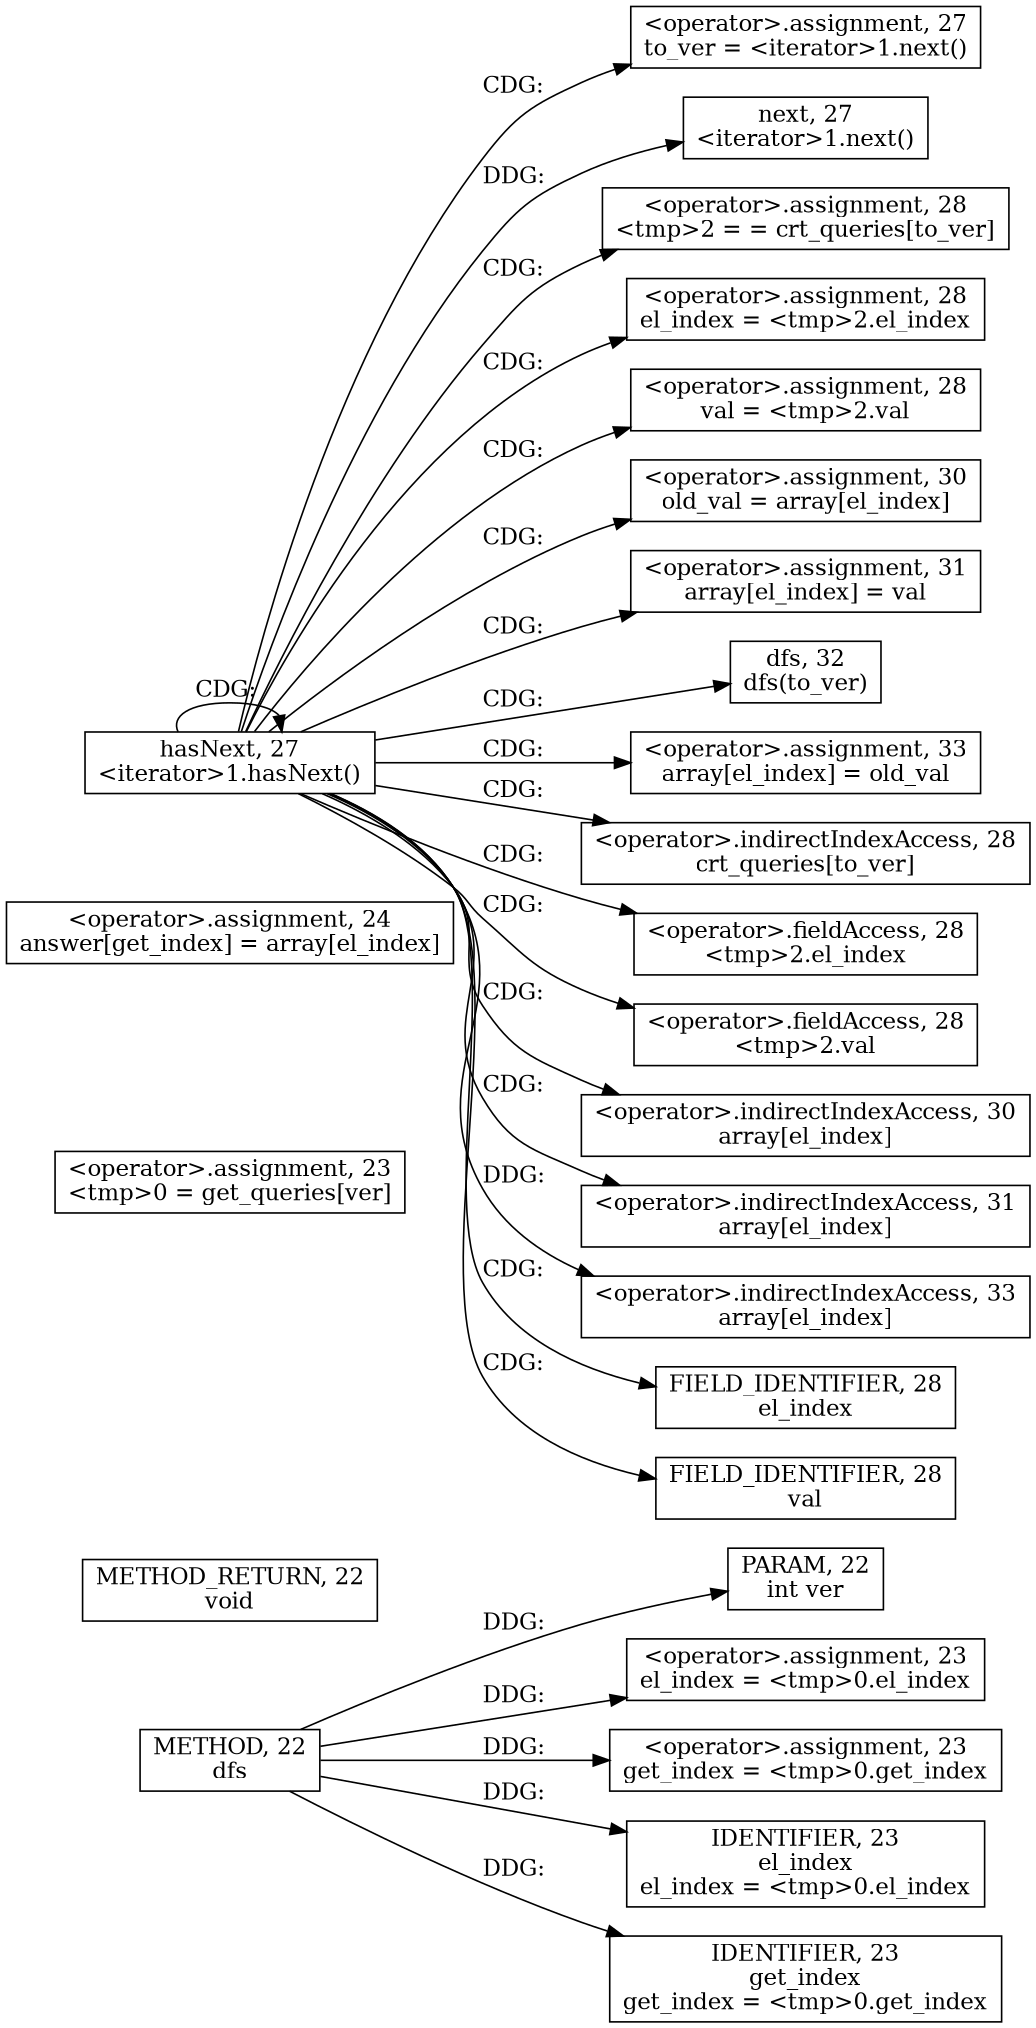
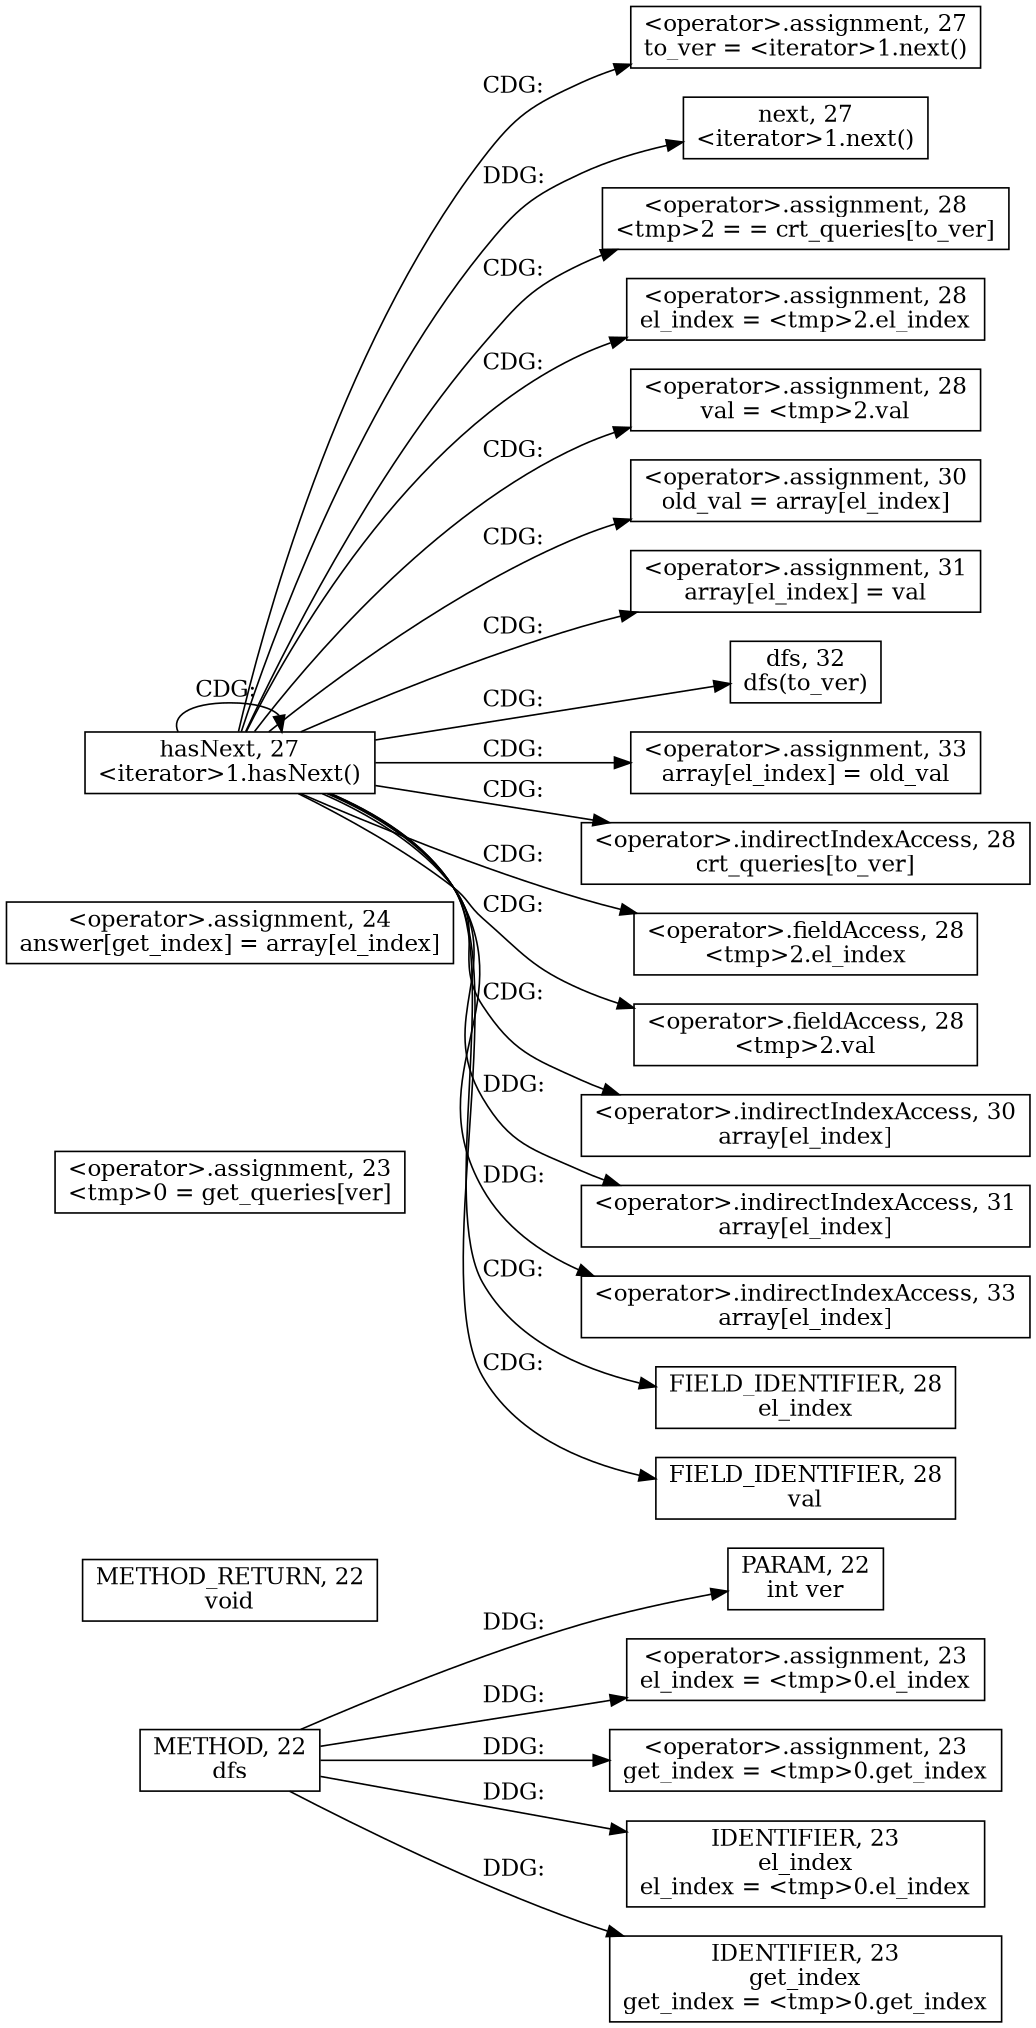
  digraph {
    rankdir=LR
    node [shape=rect]
    n1 [label=<METHOD, 22<BR/>dfs>]
    n2 [label=<PARAM, 22<BR/>int ver>]
    n3 [label=<&lt;operator&gt;.assignment, 23<BR/>el_index = &lt;tmp&gt;0.el_index>]
    n4 [label=<&lt;operator&gt;.assignment, 23<BR/>get_index = &lt;tmp&gt;0.get_index>]
    n5 [label=<IDENTIFIER, 23<BR/>el_index<BR/>el_index = &lt;tmp&gt;0.el_index>]
    n6 [label=<IDENTIFIER, 23<BR/>get_index<BR/>get_index = &lt;tmp&gt;0.get_index>]
    n7 [label=<METHOD_RETURN, 22<BR/>void>]
    n8 [label=<&lt;operator&gt;.assignment, 23<BR/>&lt;tmp&gt;0 = get_queries[ver]>]
    n9 [label=<&lt;operator&gt;.assignment, 24<BR/>answer[get_index] = array[el_index]>]
    n10 [label=<hasNext, 27<BR/>&lt;iterator&gt;1.hasNext()>]
    n11 [label=<&lt;operator&gt;.assignment, 27<BR/>to_ver = &lt;iterator&gt;1.next()>]
    n12 [label=<next, 27<BR/>&lt;iterator&gt;1.next()>]
    n13 [label=<&lt;operator&gt;.assignment, 28<BR/>&lt;tmp&gt;2 = = crt_queries[to_ver]>]
    n14 [label=<&lt;operator&gt;.assignment, 28<BR/>el_index = &lt;tmp&gt;2.el_index>]
    n15 [label=<&lt;operator&gt;.assignment, 28<BR/>val = &lt;tmp&gt;2.val>]
    n16 [label=<&lt;operator&gt;.assignment, 30<BR/>old_val = array[el_index]>]
    n17 [label=<&lt;operator&gt;.assignment, 31<BR/>array[el_index] = val>]
    n18 [label=<dfs, 32<BR/>dfs(to_ver)>]
    n19 [label=<&lt;operator&gt;.assignment, 33<BR/>array[el_index] = old_val>]
    n20 [label=<&lt;operator&gt;.indirectIndexAccess, 28<BR/>crt_queries[to_ver]>]
    n21 [label=<&lt;operator&gt;.fieldAccess, 28<BR/>&lt;tmp&gt;2.el_index>]
    n22 [label=<&lt;operator&gt;.fieldAccess, 28<BR/>&lt;tmp&gt;2.val>]
    n23 [label=<&lt;operator&gt;.indirectIndexAccess, 30<BR/>array[el_index]>]
    n24 [label=<&lt;operator&gt;.indirectIndexAccess, 31<BR/>array[el_index]>]
    n25 [label=<&lt;operator&gt;.indirectIndexAccess, 33<BR/>array[el_index]>]
    n26 [label=<FIELD_IDENTIFIER, 28<BR/>el_index>]
    n27 [label=<FIELD_IDENTIFIER, 28<BR/>val>]
    n1 -> n2 [label="DDG: "]
    n1 -> n3 [label="DDG: "]
    n1 -> n4 [label="DDG: "]
    n1 -> n5 [label="DDG: "]
    n1 -> n6 [label="DDG: "]
    n10 -> n10 [label="CDG: "]
    n10 -> n11 [label="CDG: "]
    n10 -> n12 [label="DDG: "]
    n10 -> n13 [label="CDG: "]
    n10 -> n14 [label="CDG: "]
    n10 -> n15 [label="CDG: "]
    n10 -> n16 [label="CDG: "]
    n10 -> n17 [label="CDG: "]
    n10 -> n18 [label="CDG: "]
    n10 -> n19 [label="CDG: "]
    n10 -> n20 [label="CDG: "]
    n10 -> n21 [label="CDG: "]
    n10 -> n22 [label="CDG: "]
    n10 -> n23 [label="CDG: "]
-   n10 -> n24 [label="CDG: "]
+   n10 -> n24 [label="DDG: "]
    n10 -> n25 [label="DDG: "]
    n10 -> n26 [label="CDG: "]
    n10 -> n27 [label="CDG: "]
  }
